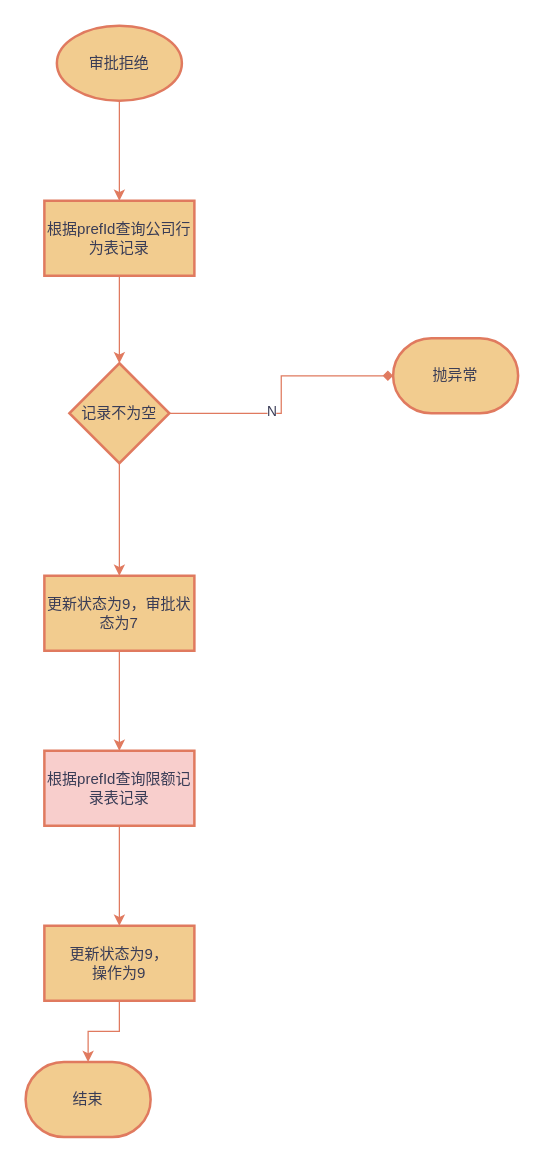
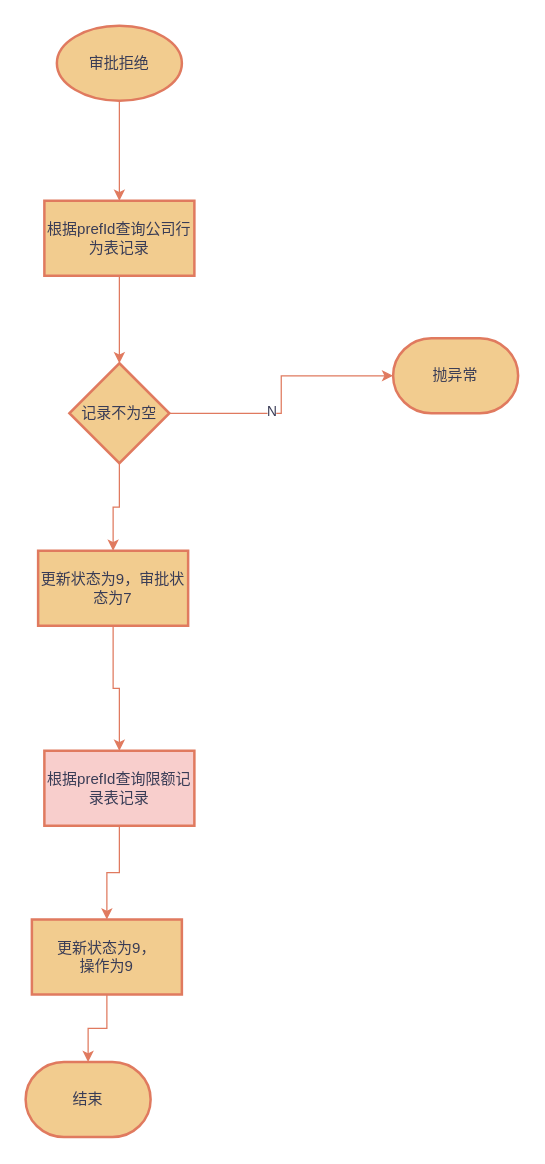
  <mxCell id="0" />
  <mxCell id="1" parent="0" />
  <mxCell id="2" value="" style="edgeStyle=orthogonalEdgeStyle;rounded=0;orthogonalLoop=1;jettySize=auto;html=1;strokeColor=#E07A5F;fontColor=#393C56;fillColor=#F2CC8F;" edge="1" parent="1" source="3" target="5"><mxGeometry relative="1" as="geometry" /></mxCell>
  <mxCell id="3" value="审批拒绝" style="strokeWidth=2;html=1;shape=mxgraph.flowchart.start_1;whiteSpace=wrap;strokeColor=#E07A5F;fontColor=#393C56;fillColor=#F2CC8F;" vertex="1" parent="1"><mxGeometry x="45" y="20" width="100" height="60" as="geometry" /></mxCell>
  <mxCell id="4" value="" style="edgeStyle=orthogonalEdgeStyle;rounded=0;orthogonalLoop=1;jettySize=auto;html=1;strokeColor=#E07A5F;fontColor=#393C56;fillColor=#F2CC8F;" edge="1" parent="1" source="5" target="9"><mxGeometry relative="1" as="geometry" /></mxCell>
  <mxCell id="5" value="根据prefId查询公司行为表记录" style="whiteSpace=wrap;html=1;fillColor=#F2CC8F;strokeColor=#E07A5F;fontColor=#393C56;strokeWidth=2;" vertex="1" parent="1"><mxGeometry x="35" y="160" width="120" height="60" as="geometry" /></mxCell>
- <mxCell id="6" style="edgeStyle=orthogonalEdgeStyle;rounded=0;orthogonalLoop=1;jettySize=auto;html=1;exitX=1;exitY=0.5;exitDx=0;exitDy=0;strokeColor=#E07A5F;fontColor=#393C56;fillColor=#F2CC8F;endArrow=diamond;" edge="1" parent="1" source="9" target="10"><mxGeometry relative="1" as="geometry" /></mxCell>
+ <mxCell id="6" style="edgeStyle=orthogonalEdgeStyle;rounded=0;orthogonalLoop=1;jettySize=auto;html=1;exitX=1;exitY=0.5;exitDx=0;exitDy=0;strokeColor=#E07A5F;fontColor=#393C56;fillColor=#F2CC8F;" edge="1" parent="1" source="9" target="10"><mxGeometry relative="1" as="geometry" /></mxCell>
  <mxCell id="7" value="N" style="edgeLabel;html=1;align=center;verticalAlign=middle;resizable=0;points=[];strokeColor=#E07A5F;fontColor=#393C56;fillColor=#F2CC8F;" vertex="1" connectable="0" parent="6"><mxGeometry x="-0.228" y="2" relative="1" as="geometry"><mxPoint as="offset" /></mxGeometry></mxCell>
  <mxCell id="8" value="" style="edgeStyle=orthogonalEdgeStyle;rounded=0;orthogonalLoop=1;jettySize=auto;html=1;strokeColor=#E07A5F;fontColor=#393C56;fillColor=#F2CC8F;" edge="1" parent="1" source="9" target="12"><mxGeometry relative="1" as="geometry" /></mxCell>
  <mxCell id="9" value="记录不为空" style="rhombus;whiteSpace=wrap;html=1;fillColor=#F2CC8F;strokeColor=#E07A5F;fontColor=#393C56;strokeWidth=2;" vertex="1" parent="1"><mxGeometry x="55" y="290" width="80" height="80" as="geometry" /></mxCell>
  <mxCell id="10" value="抛异常" style="strokeWidth=2;html=1;shape=mxgraph.flowchart.terminator;whiteSpace=wrap;strokeColor=#E07A5F;fontColor=#393C56;fillColor=#F2CC8F;" vertex="1" parent="1"><mxGeometry x="314" y="270" width="100" height="60" as="geometry" /></mxCell>
  <mxCell id="11" value="" style="edgeStyle=orthogonalEdgeStyle;rounded=0;orthogonalLoop=1;jettySize=auto;html=1;strokeColor=#E07A5F;fontColor=#393C56;fillColor=#F2CC8F;" edge="1" parent="1" source="12" target="14"><mxGeometry relative="1" as="geometry" /></mxCell>
- <mxCell id="12" value="更新状态为9，审批状态为7" style="whiteSpace=wrap;html=1;fillColor=#F2CC8F;strokeColor=#E07A5F;fontColor=#393C56;strokeWidth=2;" vertex="1" parent="1"><mxGeometry x="35" y="460" width="120" height="60" as="geometry" /></mxCell>
+ <mxCell id="12" value="更新状态为9，审批状态为7" style="whiteSpace=wrap;html=1;fillColor=#F2CC8F;strokeColor=#E07A5F;fontColor=#393C56;strokeWidth=2;" vertex="1" parent="1"><mxGeometry x="30" y="440" width="120" height="60" as="geometry" /></mxCell>
  <mxCell id="13" value="" style="edgeStyle=orthogonalEdgeStyle;rounded=0;orthogonalLoop=1;jettySize=auto;html=1;strokeColor=#E07A5F;fontColor=#393C56;fillColor=#F2CC8F;" edge="1" parent="1" source="14" target="15"><mxGeometry relative="1" as="geometry" /></mxCell>
  <mxCell id="14" value="根据prefId查询限额记录表记录" style="whiteSpace=wrap;html=1;fillColor=#f8cecc;strokeColor=#E07A5F;fontColor=#393C56;strokeWidth=2;" vertex="1" parent="1"><mxGeometry x="35" y="600" width="120" height="60" as="geometry" /></mxCell>
- <mxCell id="15" value="更新状态为9，&lt;div&gt;操作为9&lt;/div&gt;" style="whiteSpace=wrap;html=1;fillColor=#F2CC8F;strokeColor=#E07A5F;fontColor=#393C56;strokeWidth=2;" vertex="1" parent="1"><mxGeometry x="35" y="740" width="120" height="60" as="geometry" /></mxCell>
+ <mxCell id="15" value="更新状态为9，&lt;div&gt;操作为9&lt;/div&gt;" style="whiteSpace=wrap;html=1;fillColor=#F2CC8F;strokeColor=#E07A5F;fontColor=#393C56;strokeWidth=2;" vertex="1" parent="1"><mxGeometry x="25" y="735" width="120" height="60" as="geometry" /></mxCell>
  <mxCell id="16" value="结束" style="strokeWidth=2;html=1;shape=mxgraph.flowchart.terminator;whiteSpace=wrap;strokeColor=#E07A5F;fontColor=#393C56;fillColor=#F2CC8F;" vertex="1" parent="1"><mxGeometry x="20" y="849" width="100" height="60" as="geometry" /></mxCell>
  <mxCell id="17" style="edgeStyle=orthogonalEdgeStyle;rounded=0;orthogonalLoop=1;jettySize=auto;html=1;exitX=0.5;exitY=1;exitDx=0;exitDy=0;entryX=0.5;entryY=0;entryDx=0;entryDy=0;entryPerimeter=0;strokeColor=#E07A5F;fontColor=#393C56;fillColor=#F2CC8F;" edge="1" parent="1" source="15" target="16"><mxGeometry relative="1" as="geometry" /></mxCell>
